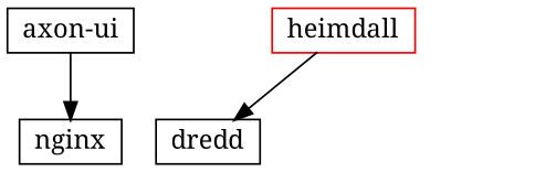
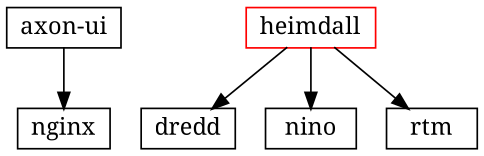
  digraph {
    fontname="Noto Serif"
    node [fontname="Noto Serif" shape=record]
    edge [fontname="Noto Serif" headport=f0 tailport=f0]
    n1 [height=.1 label="<f0> axon-ui"]
    n2 [height=.1 label="<f0> nginx"]
    n3 [color=red height=.1 label="<f0> heimdall"]
    n4 [height=.1 label="<f0> dredd"]
+   n5 [height=.1 label="<f0> nino"]
+   n6 [height=.1 label="<f0> rtm"]
    n1 -> n2
    n3 -> n4
+   n3 -> n5
+   n3 -> n6
  }
